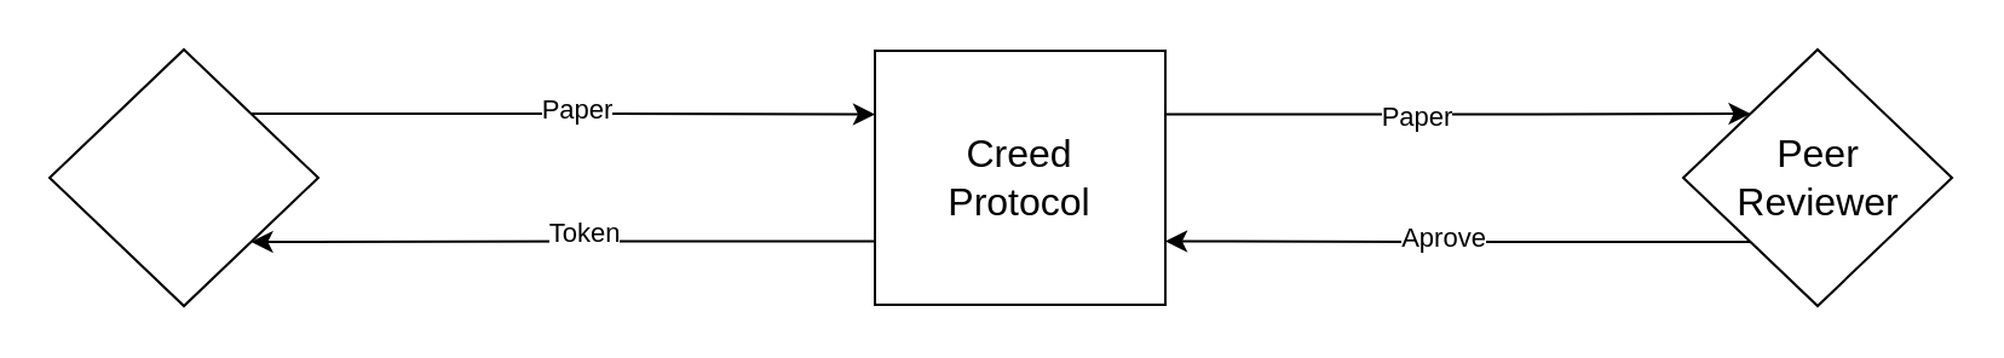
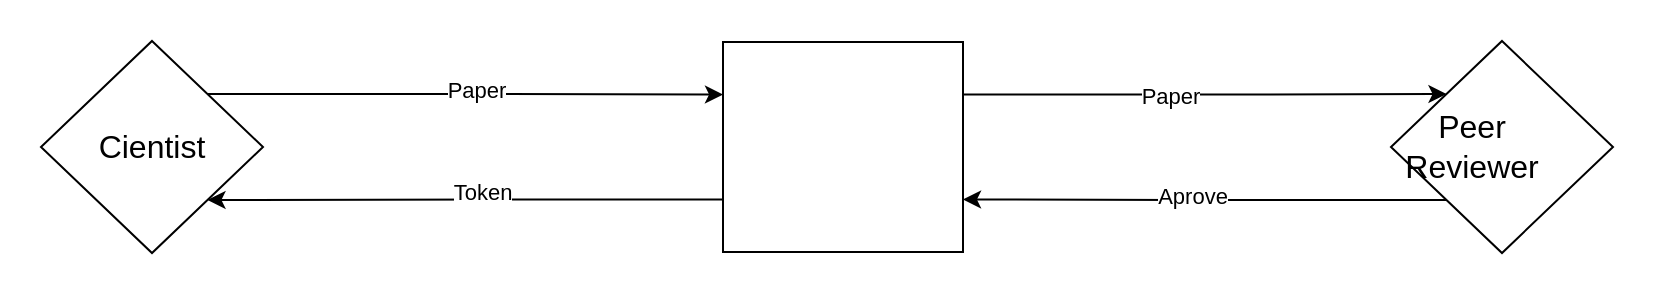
  <mxCell id="0" />
  <mxCell id="1" parent="0" />
  <mxCell id="2" value="" style="group" vertex="1" connectable="0" parent="1"><mxGeometry x="20" y="20" width="111" height="106" as="geometry" /></mxCell>
  <mxCell id="3" value="" style="rhombus;whiteSpace=wrap;html=1;" vertex="1" parent="2"><mxGeometry width="111" height="106" as="geometry" /></mxCell>
+ <mxCell id="4" value="Cientist" style="text;strokeColor=none;fillColor=none;html=1;align=center;verticalAlign=middle;whiteSpace=wrap;rounded=0;fontSize=16;" vertex="1" parent="2"><mxGeometry x="20.5" y="38" width="70" height="30" as="geometry" /></mxCell>
  <mxCell id="5" value="" style="group" vertex="1" connectable="0" parent="1"><mxGeometry x="361" y="20.5" width="120" height="105" as="geometry" /></mxCell>
  <mxCell id="6" value="" style="whiteSpace=wrap;html=1;fontSize=16;" vertex="1" parent="5"><mxGeometry width="120" height="105" as="geometry" /></mxCell>
- <mxCell id="7" value="Creed Protocol" style="text;strokeColor=none;fillColor=none;html=1;align=center;verticalAlign=middle;whiteSpace=wrap;rounded=0;fontSize=16;" vertex="1" parent="5"><mxGeometry x="30" y="39.483" width="60" height="26.033" as="geometry" /></mxCell>
  <mxCell id="8" style="edgeStyle=orthogonalEdgeStyle;rounded=0;orthogonalLoop=1;jettySize=auto;html=1;exitX=1;exitY=0;exitDx=0;exitDy=0;entryX=0;entryY=0.25;entryDx=0;entryDy=0;" edge="1" parent="1" source="3" target="6"><mxGeometry relative="1" as="geometry" /></mxCell>
  <mxCell id="9" value="Paper" style="edgeLabel;html=1;align=center;verticalAlign=middle;resizable=0;points=[];" vertex="1" connectable="0" parent="8"><mxGeometry x="-0.057" y="2" relative="1" as="geometry"><mxPoint x="12" as="offset" /></mxGeometry></mxCell>
  <mxCell id="10" value="" style="group" vertex="1" connectable="0" parent="1"><mxGeometry x="695" y="20" width="111" height="106" as="geometry" /></mxCell>
  <mxCell id="11" value="" style="rhombus;whiteSpace=wrap;html=1;" vertex="1" parent="10"><mxGeometry width="111" height="106" as="geometry" /></mxCell>
- <mxCell id="12" value="Peer Reviewer" style="text;strokeColor=none;fillColor=none;html=1;align=center;verticalAlign=middle;whiteSpace=wrap;rounded=0;fontSize=16;" vertex="1" parent="10"><mxGeometry x="20.5" y="38" width="70" height="30" as="geometry" /></mxCell>
+ <mxCell id="12" value="Peer Reviewer" style="text;strokeColor=none;fillColor=none;html=1;align=center;verticalAlign=middle;whiteSpace=wrap;rounded=0;fontSize=16;" vertex="1" parent="10"><mxGeometry x="5.5" y="38" width="70" height="30" as="geometry" /></mxCell>
  <mxCell id="13" style="edgeStyle=orthogonalEdgeStyle;rounded=0;orthogonalLoop=1;jettySize=auto;html=1;exitX=1;exitY=0.25;exitDx=0;exitDy=0;entryX=0;entryY=0;entryDx=0;entryDy=0;" edge="1" parent="1" source="6" target="11"><mxGeometry relative="1" as="geometry" /></mxCell>
  <mxCell id="14" value="Paper" style="edgeLabel;html=1;align=center;verticalAlign=middle;resizable=0;points=[];" vertex="1" connectable="0" parent="13"><mxGeometry x="-0.115" y="-1" relative="1" as="geometry"><mxPoint x="-3" as="offset" /></mxGeometry></mxCell>
  <mxCell id="15" style="edgeStyle=orthogonalEdgeStyle;rounded=0;orthogonalLoop=1;jettySize=auto;html=1;exitX=0;exitY=1;exitDx=0;exitDy=0;entryX=1;entryY=0.75;entryDx=0;entryDy=0;" edge="1" parent="1" source="11" target="6"><mxGeometry relative="1" as="geometry" /></mxCell>
  <mxCell id="16" value="Aprove" style="edgeLabel;html=1;align=center;verticalAlign=middle;resizable=0;points=[];" vertex="1" connectable="0" parent="15"><mxGeometry x="0.046" y="-2" relative="1" as="geometry"><mxPoint as="offset" /></mxGeometry></mxCell>
  <mxCell id="17" style="edgeStyle=orthogonalEdgeStyle;rounded=0;orthogonalLoop=1;jettySize=auto;html=1;exitX=0;exitY=0.75;exitDx=0;exitDy=0;entryX=1;entryY=1;entryDx=0;entryDy=0;" edge="1" parent="1" source="6" target="3"><mxGeometry relative="1" as="geometry" /></mxCell>
  <mxCell id="18" value="Token" style="edgeLabel;html=1;align=center;verticalAlign=middle;resizable=0;points=[];" vertex="1" connectable="0" parent="17"><mxGeometry x="-0.063" y="-3" relative="1" as="geometry"><mxPoint y="-1" as="offset" /></mxGeometry></mxCell>
